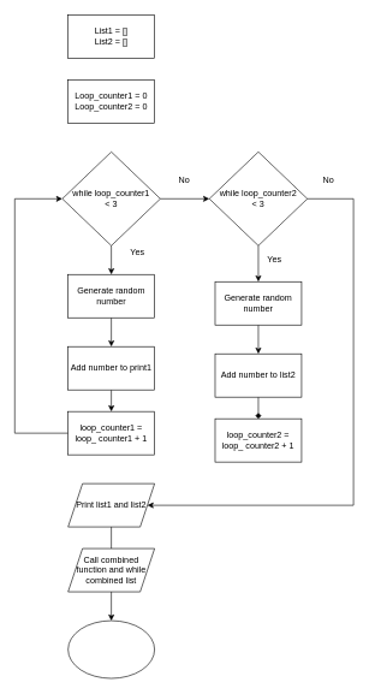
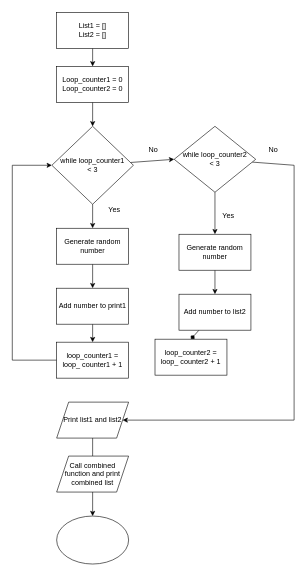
  <mxCell id="0" />
  <mxCell id="1" parent="0" />
+ <mxCell id="2" style="edgeStyle=none;html=1;" edge="1" parent="1" source="3" target="5"><mxGeometry relative="1" as="geometry" /></mxCell>
  <mxCell id="3" value="List1 = []&lt;br&gt;List2 = []" style="rounded=0;whiteSpace=wrap;html=1;" vertex="1" parent="1"><mxGeometry x="94" y="20" width="120" height="60" as="geometry" /></mxCell>
+ <mxCell id="4" style="edgeStyle=none;html=1;entryX=0.5;entryY=0;entryDx=0;entryDy=0;" edge="1" parent="1" source="5" target="8"><mxGeometry relative="1" as="geometry" /></mxCell>
  <mxCell id="5" value="Loop_counter1 = 0&lt;br&gt;Loop_counter2 = 0" style="rounded=0;whiteSpace=wrap;html=1;" vertex="1" parent="1"><mxGeometry x="94" y="110" width="120" height="60" as="geometry" /></mxCell>
  <mxCell id="6" style="edgeStyle=none;html=1;" edge="1" parent="1" source="8" target="10"><mxGeometry relative="1" as="geometry" /></mxCell>
  <mxCell id="7" style="edgeStyle=none;rounded=0;html=1;entryX=0;entryY=0.5;entryDx=0;entryDy=0;" edge="1" parent="1" source="8" target="17"><mxGeometry relative="1" as="geometry" /></mxCell>
  <mxCell id="8" value="while loop_counter1&lt;br&gt;&amp;lt; 3" style="rhombus;whiteSpace=wrap;html=1;" vertex="1" parent="1"><mxGeometry x="86" y="210" width="136" height="130" as="geometry" /></mxCell>
  <mxCell id="9" style="edgeStyle=none;html=1;" edge="1" parent="1" source="10" target="12"><mxGeometry relative="1" as="geometry" /></mxCell>
  <mxCell id="10" value="Generate random number" style="rounded=0;whiteSpace=wrap;html=1;" vertex="1" parent="1"><mxGeometry x="94" y="380" width="120" height="60" as="geometry" /></mxCell>
  <mxCell id="11" style="edgeStyle=none;html=1;" edge="1" parent="1" source="12" target="14"><mxGeometry relative="1" as="geometry" /></mxCell>
  <mxCell id="12" value="Add number to print1" style="rounded=0;whiteSpace=wrap;html=1;" vertex="1" parent="1"><mxGeometry x="94" y="480" width="120" height="60" as="geometry" /></mxCell>
  <mxCell id="13" style="edgeStyle=none;html=1;entryX=0;entryY=0.5;entryDx=0;entryDy=0;rounded=0;" edge="1" parent="1" source="14" target="8"><mxGeometry relative="1" as="geometry"><Array as="points"><mxPoint x="20" y="600" /><mxPoint x="20" y="275" /></Array></mxGeometry></mxCell>
  <mxCell id="14" value="loop_counter1 = loop_ counter1 + 1" style="rounded=0;whiteSpace=wrap;html=1;" vertex="1" parent="1"><mxGeometry x="94" y="570" width="120" height="60" as="geometry" /></mxCell>
  <mxCell id="15" style="edgeStyle=none;rounded=0;html=1;" edge="1" parent="1" source="17" target="19"><mxGeometry relative="1" as="geometry" /></mxCell>
  <mxCell id="16" style="edgeStyle=none;rounded=0;html=1;entryX=1;entryY=0.5;entryDx=0;entryDy=0;" edge="1" parent="1" source="17" target="28"><mxGeometry relative="1" as="geometry"><Array as="points"><mxPoint x="490" y="275" /><mxPoint x="490" y="700" /></Array></mxGeometry></mxCell>
- <mxCell id="17" value="while loop_counter2&lt;br&gt;&amp;lt; 3" style="rhombus;whiteSpace=wrap;html=1;" vertex="1" parent="1"><mxGeometry x="290" y="210" width="136" height="130" as="geometry" /></mxCell>
+ <mxCell id="17" value="while loop_counter2&lt;br&gt;&amp;lt; 3" style="rhombus;whiteSpace=wrap;html=1;" vertex="1" parent="1"><mxGeometry x="290" y="210" width="136" height="110" as="geometry" /></mxCell>
  <mxCell id="18" style="edgeStyle=none;rounded=0;html=1;" edge="1" parent="1" source="19" target="21"><mxGeometry relative="1" as="geometry" /></mxCell>
  <mxCell id="19" value="Generate random number" style="rounded=0;whiteSpace=wrap;html=1;" vertex="1" parent="1"><mxGeometry x="298" y="390" width="120" height="60" as="geometry" /></mxCell>
  <mxCell id="20" style="edgeStyle=none;rounded=0;html=1;entryX=0.5;entryY=0;entryDx=0;entryDy=0;endArrow=diamond;" edge="1" parent="1" source="21" target="22"><mxGeometry relative="1" as="geometry" /></mxCell>
  <mxCell id="21" value="Add number to list2" style="rounded=0;whiteSpace=wrap;html=1;" vertex="1" parent="1"><mxGeometry x="298" y="490" width="120" height="60" as="geometry" /></mxCell>
- <mxCell id="22" value="loop_counter2 = loop_ counter2 + 1" style="rounded=0;whiteSpace=wrap;html=1;" vertex="1" parent="1"><mxGeometry x="298" y="580" width="120" height="60" as="geometry" /></mxCell>
+ <mxCell id="22" value="loop_counter2 = loop_ counter2 + 1" style="rounded=0;whiteSpace=wrap;html=1;" vertex="1" parent="1"><mxGeometry x="258" y="565" width="120" height="60" as="geometry" /></mxCell>
  <mxCell id="23" value="Yes" style="text;html=1;align=center;verticalAlign=middle;resizable=0;points=[];autosize=1;strokeColor=none;fillColor=none;" vertex="1" parent="1"><mxGeometry x="170" y="340" width="40" height="20" as="geometry" /></mxCell>
  <mxCell id="24" value="No" style="text;html=1;align=center;verticalAlign=middle;resizable=0;points=[];autosize=1;strokeColor=none;fillColor=none;" vertex="1" parent="1"><mxGeometry x="240" y="240" width="30" height="20" as="geometry" /></mxCell>
  <mxCell id="25" value="Yes" style="text;html=1;align=center;verticalAlign=middle;resizable=0;points=[];autosize=1;strokeColor=none;fillColor=none;" vertex="1" parent="1"><mxGeometry x="360" y="350" width="40" height="20" as="geometry" /></mxCell>
  <mxCell id="26" value="No" style="text;html=1;align=center;verticalAlign=middle;resizable=0;points=[];autosize=1;strokeColor=none;fillColor=none;" vertex="1" parent="1"><mxGeometry x="440" y="240" width="30" height="20" as="geometry" /></mxCell>
  <mxCell id="27" style="edgeStyle=none;rounded=0;html=1;entryX=0.5;entryY=0;entryDx=0;entryDy=0;endArrow=none;" edge="1" parent="1" source="28" target="30"><mxGeometry relative="1" as="geometry" /></mxCell>
  <mxCell id="28" value="Print list1 and list2" style="shape=parallelogram;perimeter=parallelogramPerimeter;whiteSpace=wrap;html=1;fixedSize=1;" vertex="1" parent="1"><mxGeometry x="94" y="670" width="120" height="60" as="geometry" /></mxCell>
  <mxCell id="29" style="edgeStyle=none;rounded=0;html=1;entryX=0.5;entryY=0;entryDx=0;entryDy=0;" edge="1" parent="1" source="30" target="31"><mxGeometry relative="1" as="geometry" /></mxCell>
- <mxCell id="30" value="Call combined function and while combined list" style="shape=parallelogram;perimeter=parallelogramPerimeter;whiteSpace=wrap;html=1;fixedSize=1;" vertex="1" parent="1"><mxGeometry x="94" y="760" width="120" height="60" as="geometry" /></mxCell>
+ <mxCell id="30" value="Call combined function and print combined list" style="shape=parallelogram;perimeter=parallelogramPerimeter;whiteSpace=wrap;html=1;fixedSize=1;" vertex="1" parent="1"><mxGeometry x="94" y="760" width="120" height="60" as="geometry" /></mxCell>
  <mxCell id="31" value="" style="ellipse;whiteSpace=wrap;html=1;" vertex="1" parent="1"><mxGeometry x="94" y="860" width="120" height="80" as="geometry" /></mxCell>
